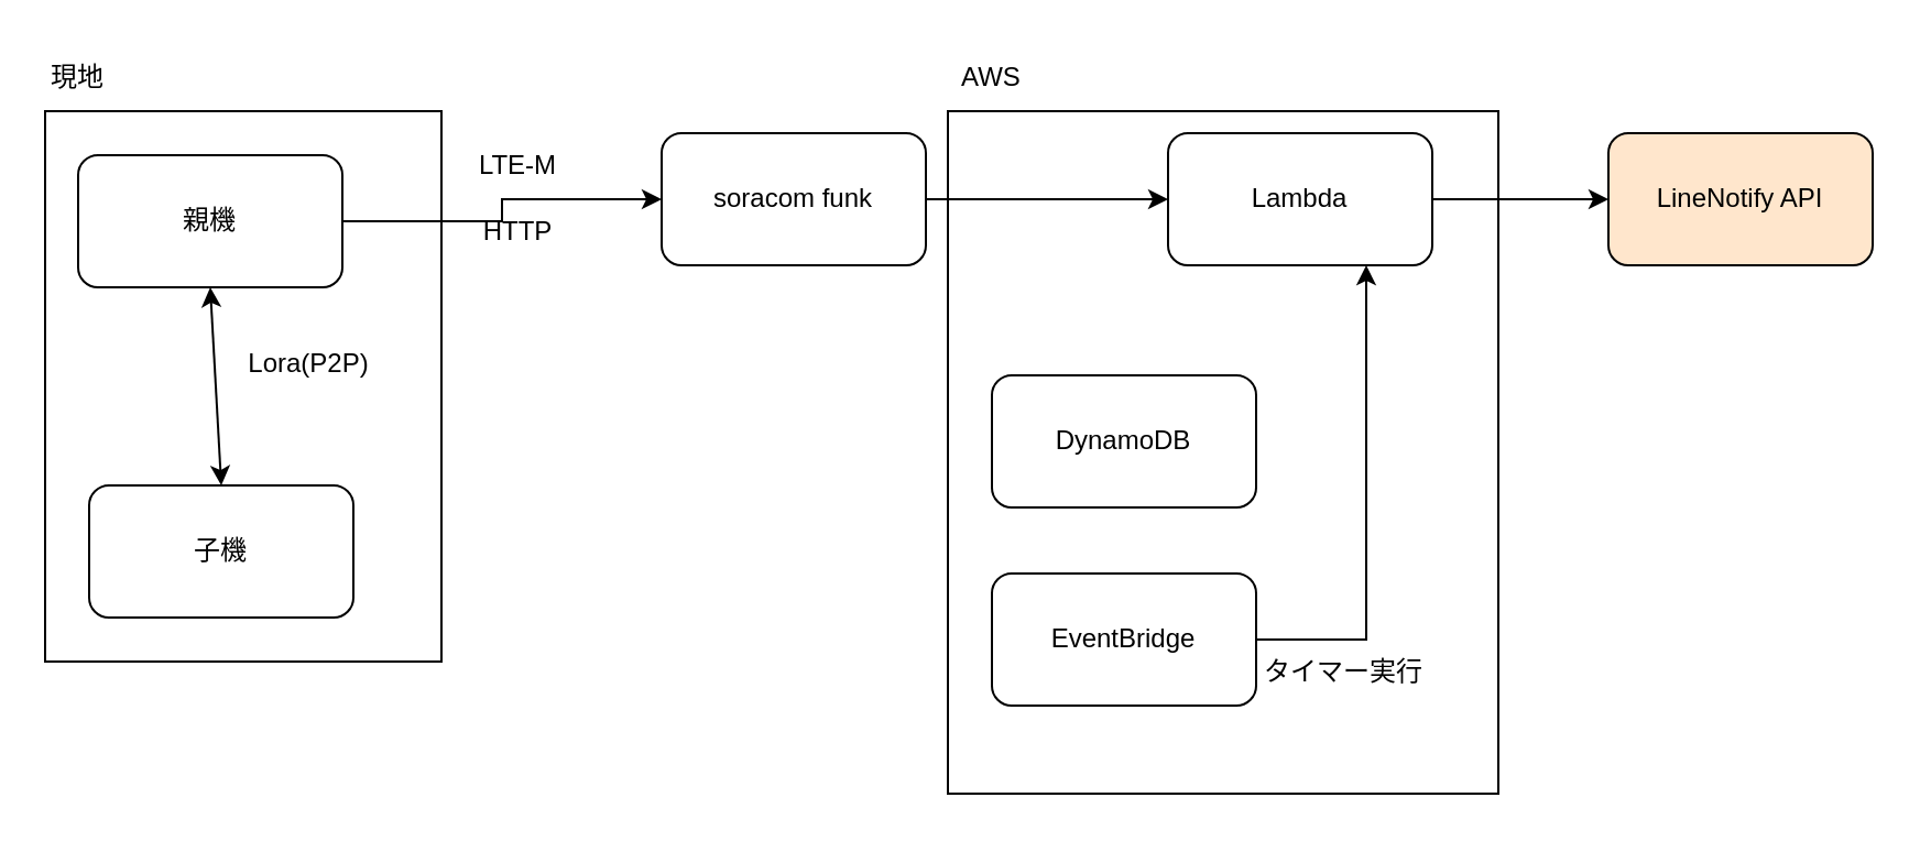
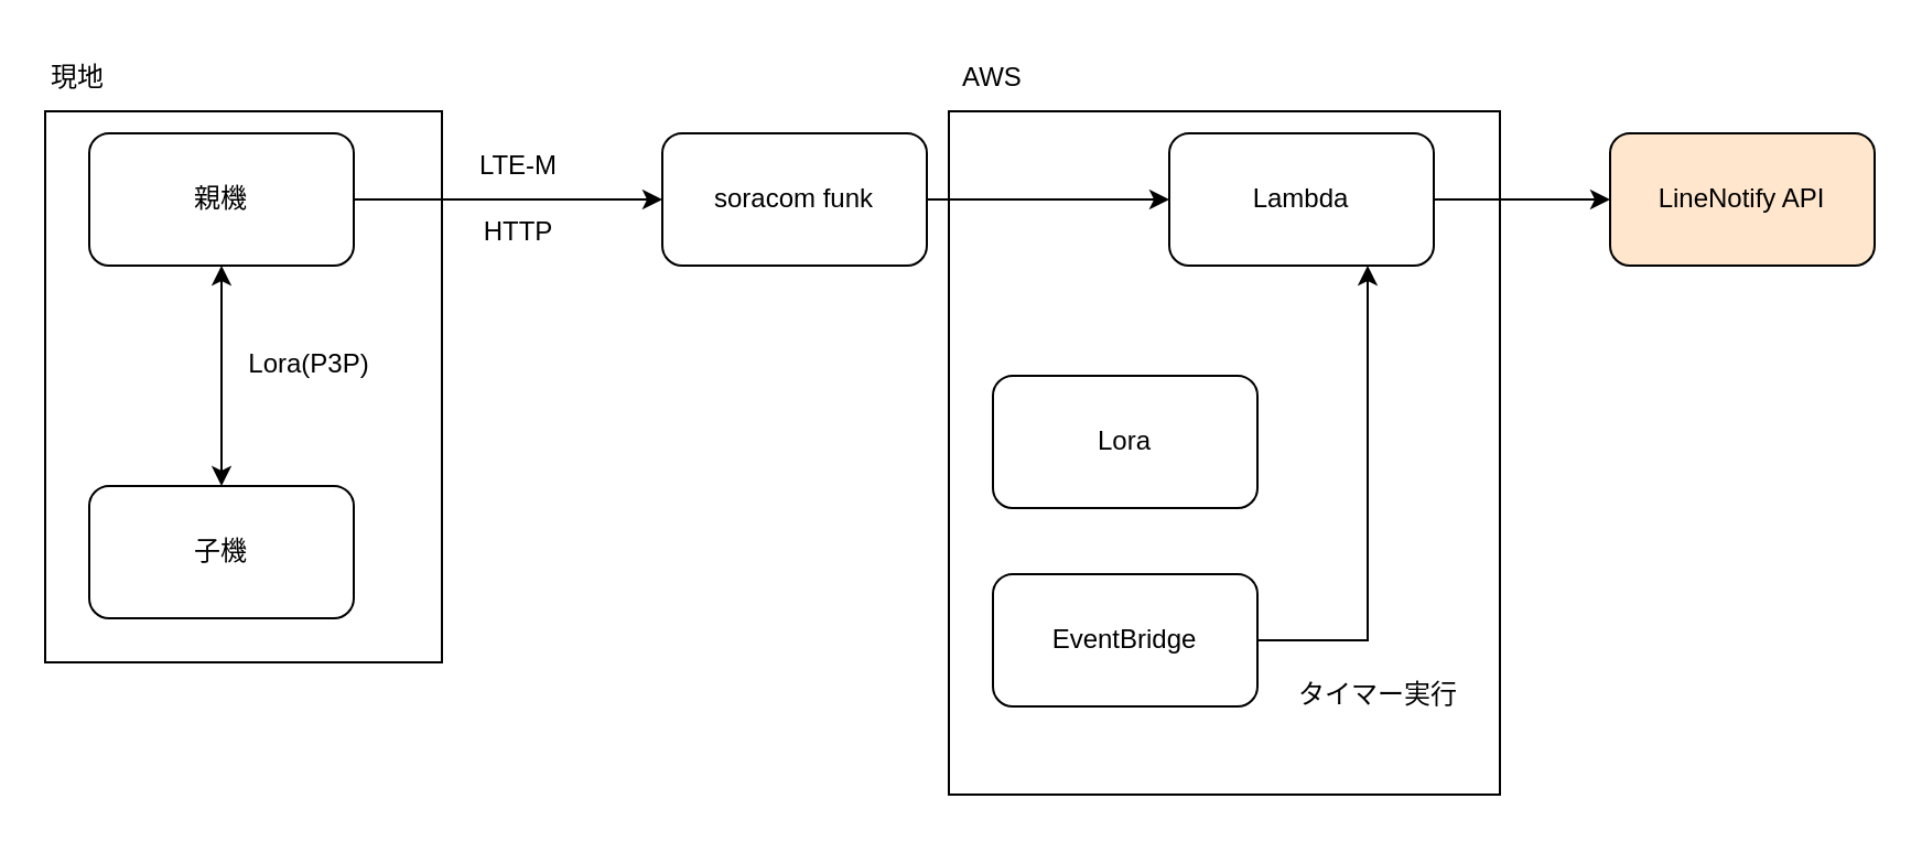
  <mxCell id="0" />
  <mxCell id="1" parent="0" />
  <mxCell id="2" value="" style="rounded=0;whiteSpace=wrap;html=1;" vertex="1" parent="1"><mxGeometry x="20" y="50" width="180" height="250" as="geometry" /></mxCell>
  <mxCell id="3" value="" style="rounded=0;whiteSpace=wrap;html=1;" vertex="1" parent="1"><mxGeometry x="430" y="50" width="250" height="310" as="geometry" /></mxCell>
  <mxCell id="4" style="edgeStyle=orthogonalEdgeStyle;rounded=0;orthogonalLoop=1;jettySize=auto;html=1;exitX=1;exitY=0.5;exitDx=0;exitDy=0;entryX=0;entryY=0.5;entryDx=0;entryDy=0;" edge="1" parent="1" source="5" target="10"><mxGeometry relative="1" as="geometry" /></mxCell>
- <mxCell id="5" value="親機" style="rounded=1;whiteSpace=wrap;html=1;" vertex="1" parent="1"><mxGeometry x="35" y="70" width="120" height="60" as="geometry" /></mxCell>
+ <mxCell id="5" value="親機" style="rounded=1;whiteSpace=wrap;html=1;" vertex="1" parent="1"><mxGeometry x="40" y="60" width="120" height="60" as="geometry" /></mxCell>
  <mxCell id="6" value="子機" style="rounded=1;whiteSpace=wrap;html=1;" vertex="1" parent="1"><mxGeometry x="40" y="220" width="120" height="60" as="geometry" /></mxCell>
  <mxCell id="7" value="" style="endArrow=classic;startArrow=classic;html=1;rounded=0;entryX=0.5;entryY=1;entryDx=0;entryDy=0;exitX=0.5;exitY=0;exitDx=0;exitDy=0;" edge="1" parent="1" source="6" target="5"><mxGeometry width="50" height="50" relative="1" as="geometry"><mxPoint x="140" y="220" as="sourcePoint" /><mxPoint x="190" y="170" as="targetPoint" /></mxGeometry></mxCell>
- <mxCell id="8" value="Lora(P2P)" style="text;html=1;align=center;verticalAlign=middle;whiteSpace=wrap;rounded=0;" vertex="1" parent="1"><mxGeometry x="100" y="150" width="80" height="30" as="geometry" /></mxCell>
+ <mxCell id="8" value="Lora(P3P)" style="text;html=1;align=center;verticalAlign=middle;whiteSpace=wrap;rounded=0;" vertex="1" parent="1"><mxGeometry x="100" y="150" width="80" height="30" as="geometry" /></mxCell>
  <mxCell id="9" style="edgeStyle=orthogonalEdgeStyle;rounded=0;orthogonalLoop=1;jettySize=auto;html=1;exitX=1;exitY=0.5;exitDx=0;exitDy=0;" edge="1" parent="1" source="10" target="13"><mxGeometry relative="1" as="geometry" /></mxCell>
  <mxCell id="10" value="soracom funk" style="rounded=1;whiteSpace=wrap;html=1;" vertex="1" parent="1"><mxGeometry x="300" y="60" width="120" height="60" as="geometry" /></mxCell>
  <mxCell id="11" value="AWS" style="text;html=1;align=center;verticalAlign=middle;whiteSpace=wrap;rounded=0;" vertex="1" parent="1"><mxGeometry x="430" y="20" width="40" height="30" as="geometry" /></mxCell>
  <mxCell id="12" style="edgeStyle=orthogonalEdgeStyle;rounded=0;orthogonalLoop=1;jettySize=auto;html=1;exitX=1;exitY=0.5;exitDx=0;exitDy=0;entryX=0;entryY=0.5;entryDx=0;entryDy=0;" edge="1" parent="1" source="13" target="19"><mxGeometry relative="1" as="geometry" /></mxCell>
  <mxCell id="13" value="Lambda" style="rounded=1;whiteSpace=wrap;html=1;" vertex="1" parent="1"><mxGeometry x="530" y="60" width="120" height="60" as="geometry" /></mxCell>
- <mxCell id="14" value="DynamoDB" style="rounded=1;whiteSpace=wrap;html=1;" vertex="1" parent="1"><mxGeometry x="450" y="170" width="120" height="60" as="geometry" /></mxCell>
+ <mxCell id="14" value="Lora" style="rounded=1;whiteSpace=wrap;html=1;" vertex="1" parent="1"><mxGeometry x="450" y="170" width="120" height="60" as="geometry" /></mxCell>
  <mxCell id="15" style="edgeStyle=orthogonalEdgeStyle;rounded=0;orthogonalLoop=1;jettySize=auto;html=1;exitX=1;exitY=0.5;exitDx=0;exitDy=0;entryX=0.75;entryY=1;entryDx=0;entryDy=0;" edge="1" parent="1" source="16" target="13"><mxGeometry relative="1" as="geometry" /></mxCell>
  <mxCell id="16" value="EventBridge" style="rounded=1;whiteSpace=wrap;html=1;" vertex="1" parent="1"><mxGeometry x="450" y="260" width="120" height="60" as="geometry" /></mxCell>
  <mxCell id="17" value="LTE-M" style="text;html=1;align=center;verticalAlign=middle;whiteSpace=wrap;rounded=0;" vertex="1" parent="1"><mxGeometry x="205" y="60" width="60" height="30" as="geometry" /></mxCell>
  <mxCell id="18" value="HTTP" style="text;html=1;align=center;verticalAlign=middle;whiteSpace=wrap;rounded=0;" vertex="1" parent="1"><mxGeometry x="200" y="90" width="70" height="30" as="geometry" /></mxCell>
  <mxCell id="19" value="LineNotify API" style="rounded=1;whiteSpace=wrap;html=1;fillColor=#ffe6cc;" vertex="1" parent="1"><mxGeometry x="730" y="60" width="120" height="60" as="geometry" /></mxCell>
- <mxCell id="20" value="タイマー実行" style="text;html=1;align=center;verticalAlign=middle;whiteSpace=wrap;rounded=0;" vertex="1" parent="1"><mxGeometry x="570" y="290" width="80" height="30" as="geometry" /></mxCell>
+ <mxCell id="20" value="タイマー実行" style="text;html=1;align=center;verticalAlign=middle;whiteSpace=wrap;rounded=0;" vertex="1" parent="1"><mxGeometry x="585" y="300" width="80" height="30" as="geometry" /></mxCell>
  <mxCell id="21" value="現地" style="text;html=1;align=center;verticalAlign=middle;whiteSpace=wrap;rounded=0;" vertex="1" parent="1"><mxGeometry x="20" y="20" width="30" height="30" as="geometry" /></mxCell>
